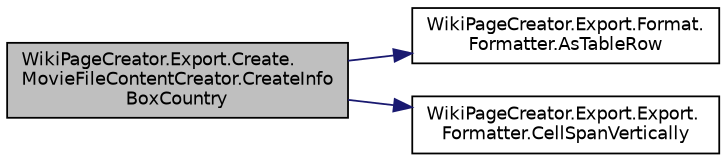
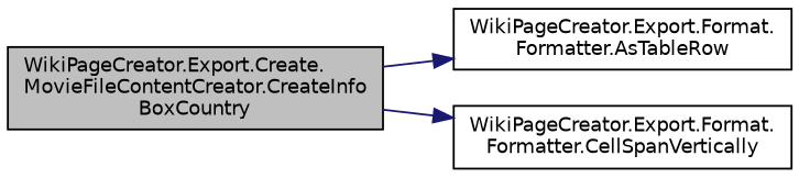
  digraph {
    rankdir=LR
    node [color=black fillcolor=white fontname=Helvetica fontsize=10 shape=record style=filled]
    edge [color=midnightblue fontname=Helvetica fontsize=10 labelfontname=Helvetica labelfontsize=10 style=solid]
    n1 [fillcolor=grey75 fontcolor=black height=0.2 label="WikiPageCreator.Export.Create.\lMovieFileContentCreator.CreateInfo\lBoxCountry" width=0.4]
    n2 [height=0.2 label="WikiPageCreator.Export.Format.\lFormatter.AsTableRow" width=0.4]
-   n3 [height=0.2 label="WikiPageCreator.Export.Export.\lFormatter.CellSpanVertically" width=0.4]
+   n3 [height=0.2 label="WikiPageCreator.Export.Format.\lFormatter.CellSpanVertically" width=0.4]
    n1 -> n2
    n1 -> n3
  }
